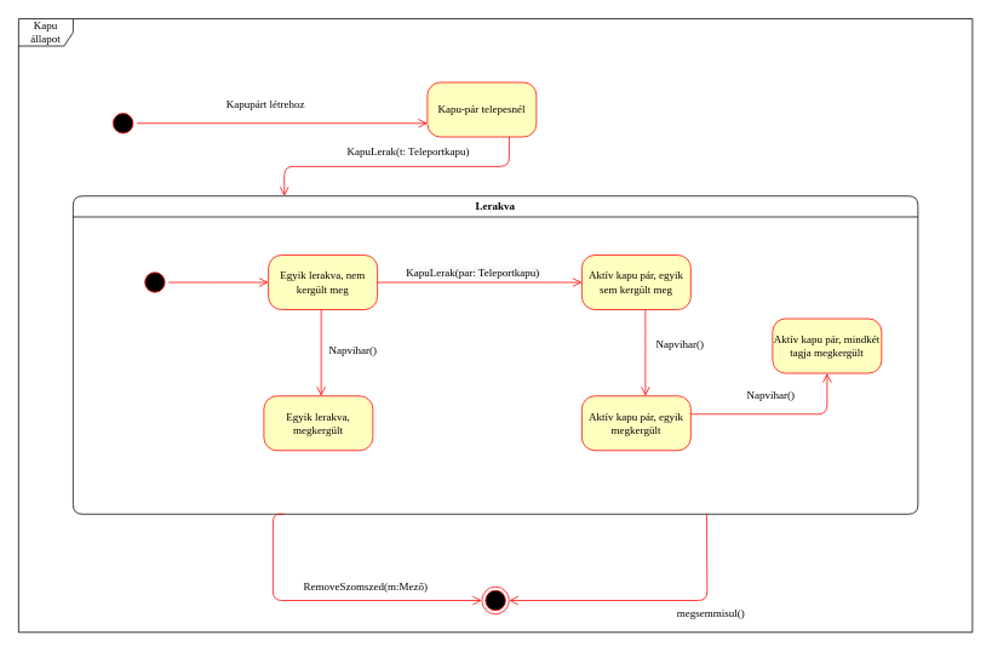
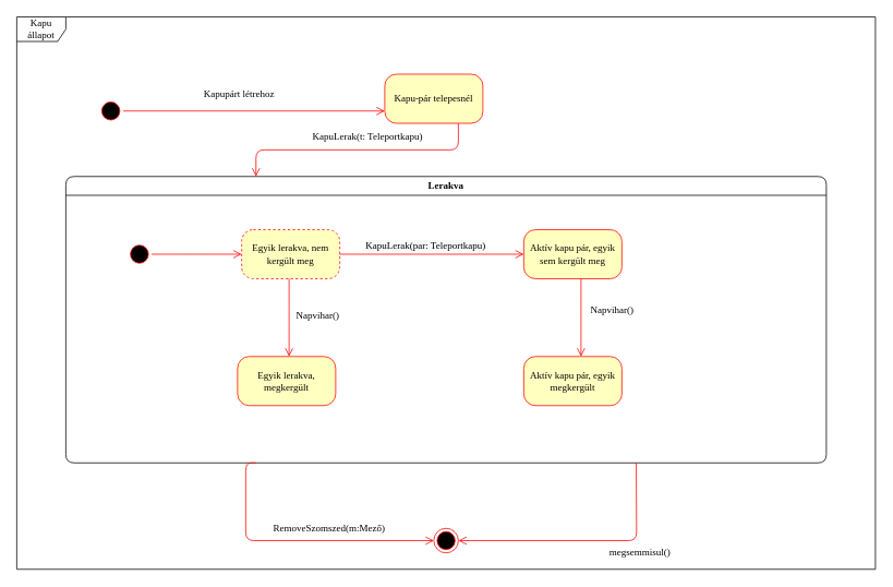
  <mxCell id="0" />
  <mxCell id="1" parent="0" />
  <mxCell id="2" value="Kapu állapot" style="shape=umlFrame;whiteSpace=wrap;html=1;rounded=1;shadow=0;comic=0;labelBackgroundColor=none;strokeWidth=1;fontFamily=Verdana;fontSize=12;align=center;" parent="1" vertex="1"><mxGeometry x="20" y="20" width="1050" height="675" as="geometry" /></mxCell>
  <mxCell id="3" value="" style="ellipse;html=1;shape=startState;fillColor=#000000;strokeColor=#ff0000;rounded=1;shadow=0;comic=0;labelBackgroundColor=none;fontFamily=Verdana;fontSize=12;fontColor=#000000;align=center;direction=south;" parent="1" vertex="1"><mxGeometry x="120" y="120" width="30" height="30" as="geometry" /></mxCell>
  <mxCell id="4" value="Kapu-pár telepesnél" style="rounded=1;whiteSpace=wrap;html=1;arcSize=24;fillColor=#ffffc0;strokeColor=#ff0000;shadow=0;comic=0;labelBackgroundColor=none;fontFamily=Verdana;fontSize=12;fontColor=#000000;align=center;" parent="1" vertex="1"><mxGeometry x="470" y="90" width="120" height="60" as="geometry" /></mxCell>
  <mxCell id="5" value="Lerakva" style="swimlane;whiteSpace=wrap;html=1;rounded=1;shadow=0;comic=0;labelBackgroundColor=none;strokeWidth=1;fontFamily=Verdana;fontSize=12;align=center;" parent="1" vertex="1"><mxGeometry x="80" y="215" width="930" height="350" as="geometry" /></mxCell>
- <mxCell id="6" value="Egyik lerakva, nem kergült meg" style="rounded=1;whiteSpace=wrap;html=1;arcSize=24;fillColor=#ffffc0;strokeColor=#ff0000;shadow=0;comic=0;labelBackgroundColor=none;fontFamily=Verdana;fontSize=12;fontColor=#000000;align=center;" parent="5" vertex="1"><mxGeometry x="215" y="65" width="120" height="60" as="geometry" /></mxCell>
+ <mxCell id="6" value="Egyik lerakva, nem kergült meg" style="rounded=1;whiteSpace=wrap;html=1;arcSize=24;fillColor=#ffffc0;strokeColor=#ff0000;shadow=0;comic=0;labelBackgroundColor=none;fontFamily=Verdana;fontSize=12;fontColor=#000000;align=center;dashed=1;" parent="5" vertex="1"><mxGeometry x="215" y="65" width="120" height="60" as="geometry" /></mxCell>
  <mxCell id="7" style="edgeStyle=elbowEdgeStyle;html=1;labelBackgroundColor=none;endArrow=open;endSize=8;strokeColor=#ff0000;fontFamily=Verdana;fontSize=12;align=left;" parent="5" source="8" target="6" edge="1"><mxGeometry relative="1" as="geometry" /></mxCell>
  <mxCell id="8" value="" style="ellipse;html=1;shape=startState;fillColor=#000000;strokeColor=#ff0000;rounded=1;shadow=0;comic=0;labelBackgroundColor=none;fontFamily=Verdana;fontSize=12;fontColor=#000000;align=center;direction=south;" parent="5" vertex="1"><mxGeometry x="75" y="80" width="30" height="30" as="geometry" /></mxCell>
  <mxCell id="9" value="Kapupárt létrehoz" style="edgeStyle=orthogonalEdgeStyle;html=1;labelBackgroundColor=none;endArrow=open;endSize=8;strokeColor=#ff0000;fontFamily=Verdana;fontSize=12;align=left;entryX=0;entryY=0.75;entryDx=0;entryDy=0;" parent="1" source="3" target="4" edge="1"><mxGeometry x="-0.394" y="20" relative="1" as="geometry"><Array as="points"><mxPoint x="440" y="135" /></Array><mxPoint as="offset" /></mxGeometry></mxCell>
  <mxCell id="10" value="KapuLerak(t: Teleportkapu)" style="edgeStyle=orthogonalEdgeStyle;html=1;labelBackgroundColor=none;endArrow=open;endSize=8;strokeColor=#ff0000;fontFamily=Verdana;fontSize=12;align=left;exitX=0.75;exitY=1;exitDx=0;exitDy=0;entryX=0.25;entryY=0;entryDx=0;entryDy=0;" parent="1" source="4" target="5" edge="1"><mxGeometry x="0.36" y="-17" relative="1" as="geometry"><mxPoint x="530" y="145" as="sourcePoint" /><mxPoint x="560" y="245" as="targetPoint" /><mxPoint x="-1" as="offset" /></mxGeometry></mxCell>
  <mxCell id="11" value="RemoveSzomszed(m:Mező)" style="edgeStyle=elbowEdgeStyle;html=1;labelBackgroundColor=none;endArrow=open;endSize=8;strokeColor=#ff0000;fontFamily=Verdana;fontSize=12;align=left;exitX=0.25;exitY=1;exitDx=0;exitDy=0;entryX=0;entryY=0.5;entryDx=0;entryDy=0;" parent="1" source="5" target="12" edge="1"><mxGeometry x="-0.171" y="15" relative="1" as="geometry"><mxPoint x="210" y="545" as="sourcePoint" /><mxPoint x="340" y="625" as="targetPoint" /><Array as="points"><mxPoint x="300" y="465" /></Array><mxPoint x="-1" as="offset" /></mxGeometry></mxCell>
  <mxCell id="12" value="" style="ellipse;html=1;shape=endState;fillColor=#000000;strokeColor=#ff0000;rounded=1;shadow=0;comic=0;labelBackgroundColor=none;fontFamily=Verdana;fontSize=12;fontColor=#000000;align=center;" parent="1" vertex="1"><mxGeometry x="530" y="645" width="30" height="30" as="geometry" /></mxCell>
  <mxCell id="13" value="&lt;br&gt;&lt;br&gt;&lt;span style=&quot;color: rgb(0 , 0 , 0) ; font-family: &amp;#34;verdana&amp;#34; ; font-size: 12px ; font-style: normal ; font-weight: 400 ; letter-spacing: normal ; text-align: left ; text-indent: 0px ; text-transform: none ; word-spacing: 0px ; background-color: rgb(248 , 249 , 250) ; display: inline ; float: none&quot;&gt;KapuLerak(par&lt;span style=&quot;font-family: &amp;#34;verdana&amp;#34;&quot;&gt;: Teleportkapu&lt;/span&gt;)&lt;/span&gt;" style="edgeStyle=elbowEdgeStyle;html=1;labelBackgroundColor=none;endArrow=open;endSize=8;strokeColor=#ff0000;fontFamily=Verdana;fontSize=12;align=left;exitX=1;exitY=0.5;exitDx=0;exitDy=0;" parent="1" source="6" target="14" edge="1"><mxGeometry x="-0.736" y="25" relative="1" as="geometry"><mxPoint x="480" y="310" as="targetPoint" /><Array as="points"><mxPoint x="610" y="310" /></Array><mxPoint as="offset" /></mxGeometry></mxCell>
  <mxCell id="14" value="Aktív kapu pár, egyik sem kergült meg" style="rounded=1;whiteSpace=wrap;html=1;arcSize=24;fillColor=#ffffc0;strokeColor=#ff0000;shadow=0;comic=0;labelBackgroundColor=none;fontFamily=Verdana;fontSize=12;fontColor=#000000;align=center;" parent="1" vertex="1"><mxGeometry x="640" y="280" width="120" height="60" as="geometry" /></mxCell>
  <mxCell id="15" value="megsemmisul()" style="edgeStyle=elbowEdgeStyle;html=1;labelBackgroundColor=none;endArrow=open;endSize=8;strokeColor=#ff0000;fontFamily=Verdana;fontSize=12;align=left;exitX=0.75;exitY=1;exitDx=0;exitDy=0;" parent="1" source="5" target="12" edge="1"><mxGeometry x="-0.171" y="15" relative="1" as="geometry"><mxPoint x="322.5" y="425" as="sourcePoint" /><mxPoint x="560" y="470" as="targetPoint" /><Array as="points"><mxPoint x="778" y="445" /></Array><mxPoint x="-1" as="offset" /></mxGeometry></mxCell>
  <mxCell id="16" value="Egyik lerakva, megkergült" style="rounded=1;whiteSpace=wrap;html=1;arcSize=24;fillColor=#ffffc0;strokeColor=#ff0000;shadow=0;comic=0;labelBackgroundColor=none;fontFamily=Verdana;fontSize=12;fontColor=#000000;align=center;" parent="1" vertex="1"><mxGeometry x="290" y="435" width="120" height="60" as="geometry" /></mxCell>
- <mxCell id="17" value="Aktív kapu pár, mindkét tagja megkergült" style="rounded=1;whiteSpace=wrap;html=1;arcSize=24;fillColor=#ffffc0;strokeColor=#ff0000;shadow=0;comic=0;labelBackgroundColor=none;fontFamily=Verdana;fontSize=12;fontColor=#000000;align=center;" parent="1" vertex="1"><mxGeometry x="850" y="350" width="120" height="60" as="geometry" /></mxCell>
  <mxCell id="18" value="Napvihar()" style="edgeStyle=elbowEdgeStyle;html=1;labelBackgroundColor=none;endArrow=open;endSize=8;strokeColor=#ff0000;fontFamily=Verdana;fontSize=12;align=left;" parent="1" source="6" target="16" edge="1"><mxGeometry x="-0.053" y="7" relative="1" as="geometry"><mxPoint x="690" y="325" as="targetPoint" /><Array as="points" /><mxPoint as="offset" /><mxPoint x="425" y="320" as="sourcePoint" /></mxGeometry></mxCell>
  <mxCell id="19" value="Napvihar()" style="edgeStyle=elbowEdgeStyle;html=1;labelBackgroundColor=none;endArrow=open;endSize=8;strokeColor=#ff0000;fontFamily=Verdana;fontSize=12;align=left;" parent="1" source="14" target="20" edge="1"><mxGeometry x="-0.176" y="10" relative="1" as="geometry"><mxPoint x="363" y="445" as="targetPoint" /><Array as="points"><mxPoint x="710" y="375" /></Array><mxPoint as="offset" /><mxPoint x="363" y="350" as="sourcePoint" /></mxGeometry></mxCell>
  <mxCell id="20" value="Aktív kapu pár, egyik megkergült" style="rounded=1;whiteSpace=wrap;html=1;arcSize=24;fillColor=#ffffc0;strokeColor=#ff0000;shadow=0;comic=0;labelBackgroundColor=none;fontFamily=Verdana;fontSize=12;fontColor=#000000;align=center;" vertex="1" parent="1"><mxGeometry x="640" y="435" width="120" height="60" as="geometry" /></mxCell>
- <mxCell id="21" value="Napvihar()" style="edgeStyle=elbowEdgeStyle;html=1;labelBackgroundColor=none;endArrow=open;endSize=8;strokeColor=#ff0000;fontFamily=Verdana;fontSize=12;align=left;" edge="1" parent="1" source="20" target="17"><mxGeometry x="-0.385" y="20" relative="1" as="geometry"><mxPoint x="920" y="375" as="targetPoint" /><Array as="points"><mxPoint x="910" y="455" /></Array><mxPoint as="offset" /><mxPoint x="810" y="320" as="sourcePoint" /></mxGeometry></mxCell>
